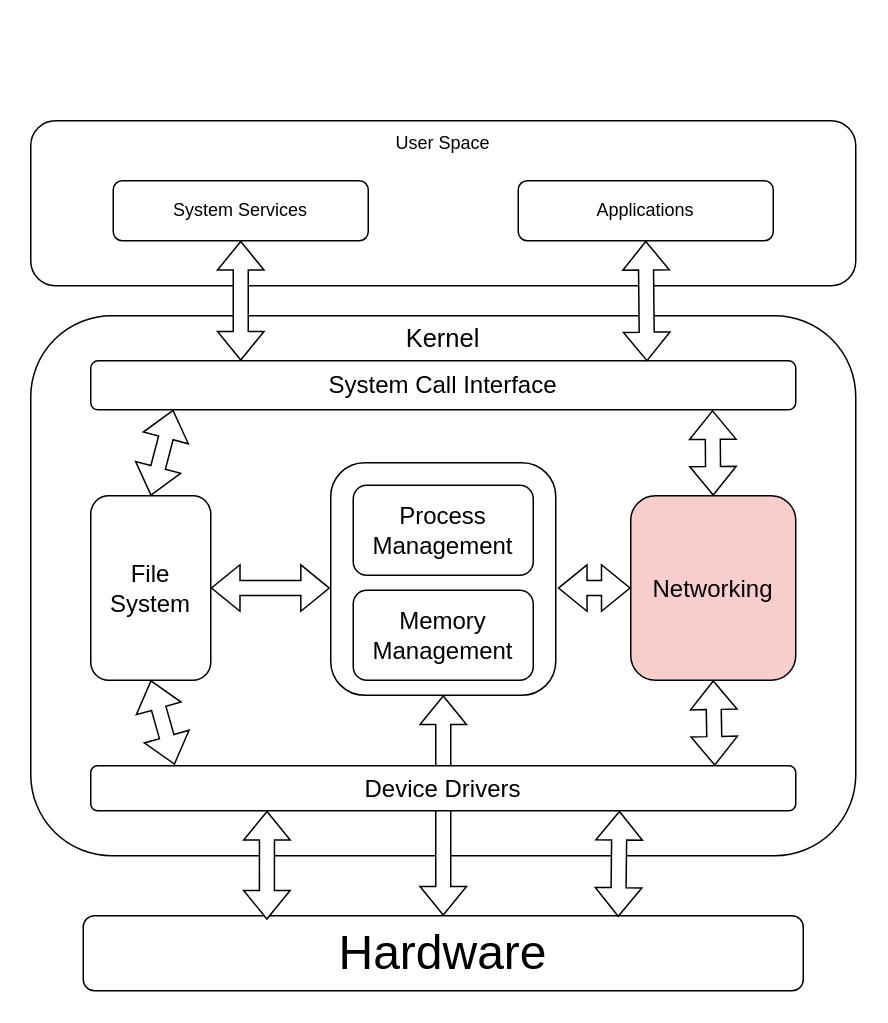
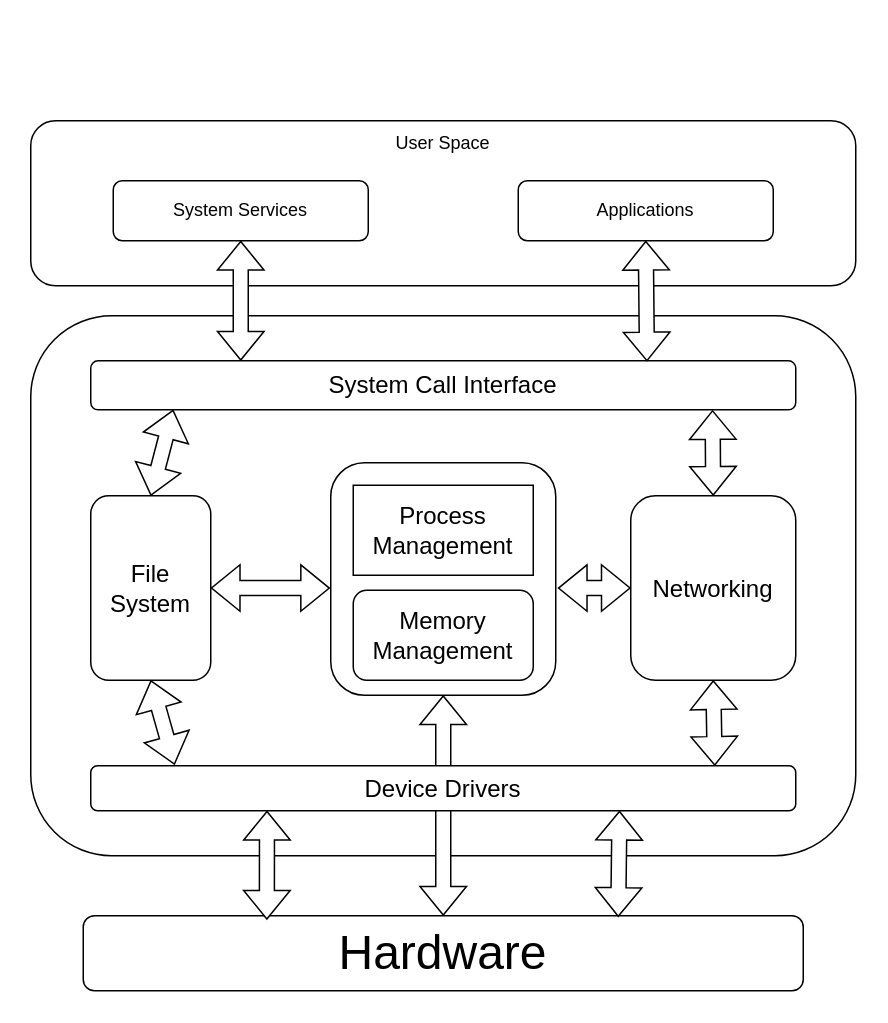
  <mxCell id="0" />
  <mxCell id="1" parent="0" />
  <mxCell id="2" value="&lt;font style=&quot;font-size: 32px;&quot;&gt;Hardware&lt;/font&gt;" style="rounded=1;whiteSpace=wrap;html=1;" vertex="1" parent="1"><mxGeometry x="55" y="610" width="480" height="50" as="geometry" /></mxCell>
  <mxCell id="3" value="" style="group" vertex="1" connectable="0" parent="1"><mxGeometry x="20" y="130" width="550" height="440" as="geometry" /></mxCell>
  <mxCell id="4" value="" style="group" vertex="1" connectable="0" parent="3"><mxGeometry y="80" width="550" height="360" as="geometry" /></mxCell>
  <mxCell id="5" value="" style="rounded=1;whiteSpace=wrap;html=1;" vertex="1" parent="4"><mxGeometry width="550" height="360.0" as="geometry" /></mxCell>
- <mxCell id="6" value="&lt;font style=&quot;font-size: 17px;&quot;&gt;Kernel&lt;/font&gt;" style="text;html=1;strokeColor=none;fillColor=none;align=center;verticalAlign=middle;whiteSpace=wrap;rounded=0;" vertex="1" parent="4"><mxGeometry x="245" y="6.545" width="60" height="19.636" as="geometry" /></mxCell>
  <mxCell id="7" value="&lt;font style=&quot;font-size: 16px;&quot;&gt;System Call Interface&lt;/font&gt;" style="rounded=1;whiteSpace=wrap;html=1;" vertex="1" parent="4"><mxGeometry x="40" y="29.999" width="470" height="32.727" as="geometry" /></mxCell>
  <mxCell id="8" value="&lt;font style=&quot;font-size: 16px;&quot;&gt;File System&lt;/font&gt;" style="rounded=1;whiteSpace=wrap;html=1;" vertex="1" parent="3"><mxGeometry x="40" y="200" width="80" height="123" as="geometry" /></mxCell>
  <mxCell id="9" value="" style="group" vertex="1" connectable="0" parent="3"><mxGeometry x="200" y="178" width="150" height="155" as="geometry" /></mxCell>
  <mxCell id="10" value="" style="rounded=1;whiteSpace=wrap;html=1;" vertex="1" parent="9"><mxGeometry width="150" height="155" as="geometry" /></mxCell>
- <mxCell id="11" value="&lt;font style=&quot;font-size: 16px;&quot;&gt;Process Management&lt;/font&gt;" style="rounded=1;whiteSpace=wrap;html=1;" vertex="1" parent="9"><mxGeometry x="15" y="15" width="120" height="60" as="geometry" /></mxCell>
+ <mxCell id="11" value="&lt;font style=&quot;font-size: 16px;&quot;&gt;Process Management&lt;/font&gt;" style="whiteSpace=wrap;html=1;rounded=0;" vertex="1" parent="9"><mxGeometry x="15" y="15" width="120" height="60" as="geometry" /></mxCell>
  <mxCell id="12" value="&lt;font style=&quot;font-size: 16px;&quot;&gt;Memory Management&lt;/font&gt;" style="rounded=1;whiteSpace=wrap;html=1;" vertex="1" parent="9"><mxGeometry x="15" y="85" width="120" height="60" as="geometry" /></mxCell>
- <mxCell id="13" value="&lt;font style=&quot;font-size: 16px;&quot;&gt;Networking&lt;/font&gt;" style="rounded=1;whiteSpace=wrap;html=1;fillColor=#f8cecc;" vertex="1" parent="3"><mxGeometry x="400" y="200" width="110" height="123" as="geometry" /></mxCell>
+ <mxCell id="13" value="&lt;font style=&quot;font-size: 16px;&quot;&gt;Networking&lt;/font&gt;" style="rounded=1;whiteSpace=wrap;html=1;" vertex="1" parent="3"><mxGeometry x="400" y="200" width="110" height="123" as="geometry" /></mxCell>
  <mxCell id="14" value="" style="shape=flexArrow;endArrow=classic;startArrow=classic;html=1;rounded=0;exitX=1;exitY=0.5;exitDx=0;exitDy=0;entryX=-0.003;entryY=0.539;entryDx=0;entryDy=0;entryPerimeter=0;" edge="1" parent="3" source="8" target="10"><mxGeometry width="100" height="100" relative="1" as="geometry"><mxPoint x="360" y="351" as="sourcePoint" /><mxPoint x="410" y="350" as="targetPoint" /></mxGeometry></mxCell>
  <mxCell id="15" value="" style="shape=flexArrow;endArrow=classic;startArrow=classic;html=1;rounded=0;entryX=0;entryY=0.5;entryDx=0;entryDy=0;exitX=1.009;exitY=0.539;exitDx=0;exitDy=0;exitPerimeter=0;" edge="1" parent="3" source="10" target="13"><mxGeometry width="100" height="100" relative="1" as="geometry"><mxPoint x="190" y="200" as="sourcePoint" /><mxPoint x="290" y="100" as="targetPoint" /></mxGeometry></mxCell>
  <mxCell id="16" value="" style="shape=flexArrow;endArrow=classic;startArrow=classic;html=1;rounded=0;entryX=0.255;entryY=0.053;entryDx=0;entryDy=0;exitX=0.25;exitY=1;exitDx=0;exitDy=0;entryPerimeter=0;fillColor=default;" edge="1" parent="3" target="2"><mxGeometry width="100" height="100" relative="1" as="geometry"><mxPoint x="157.5" y="410" as="sourcePoint" /><mxPoint x="295" y="410" as="targetPoint" /></mxGeometry></mxCell>
  <mxCell id="17" value="" style="shape=flexArrow;endArrow=classic;startArrow=classic;html=1;rounded=0;exitX=0.5;exitY=0;exitDx=0;exitDy=0;entryX=0.117;entryY=0.995;entryDx=0;entryDy=0;entryPerimeter=0;" edge="1" parent="3" source="8" target="7"><mxGeometry width="100" height="100" relative="1" as="geometry"><mxPoint x="160" y="272" as="sourcePoint" /><mxPoint x="210" y="272" as="targetPoint" /></mxGeometry></mxCell>
  <mxCell id="18" value="" style="shape=flexArrow;endArrow=classic;startArrow=classic;html=1;rounded=0;entryX=0.5;entryY=0;entryDx=0;entryDy=0;exitX=0.882;exitY=1.005;exitDx=0;exitDy=0;exitPerimeter=0;" edge="1" parent="3" source="7" target="13"><mxGeometry width="100" height="100" relative="1" as="geometry"><mxPoint x="361" y="272" as="sourcePoint" /><mxPoint x="410" y="272" as="targetPoint" /></mxGeometry></mxCell>
  <mxCell id="19" value="" style="shape=flexArrow;endArrow=classic;startArrow=classic;html=1;rounded=0;exitX=0.5;exitY=1;exitDx=0;exitDy=0;entryX=0.5;entryY=0;entryDx=0;entryDy=0;fillColor=default;" edge="1" parent="1" source="10" target="2"><mxGeometry width="100" height="100" relative="1" as="geometry"><mxPoint x="-50" y="146" as="sourcePoint" /><mxPoint x="-50" y="200" as="targetPoint" /></mxGeometry></mxCell>
  <mxCell id="20" value="&lt;font style=&quot;font-size: 16px;&quot;&gt;Device Drivers&lt;/font&gt;" style="rounded=1;whiteSpace=wrap;html=1;" vertex="1" parent="1"><mxGeometry x="60" y="510" width="470" height="30" as="geometry" /></mxCell>
  <mxCell id="21" value="" style="shape=flexArrow;endArrow=classic;startArrow=classic;html=1;rounded=0;exitX=0.75;exitY=1;exitDx=0;exitDy=0;fillColor=default;entryX=0.743;entryY=0.016;entryDx=0;entryDy=0;entryPerimeter=0;" edge="1" parent="1" source="20" target="2"><mxGeometry width="100" height="100" relative="1" as="geometry"><mxPoint x="187.5" y="550" as="sourcePoint" /><mxPoint x="400" y="600" as="targetPoint" /></mxGeometry></mxCell>
  <mxCell id="22" value="" style="shape=flexArrow;endArrow=classic;startArrow=classic;html=1;rounded=0;exitX=0.5;exitY=1;exitDx=0;exitDy=0;entryX=0.119;entryY=-0.023;entryDx=0;entryDy=0;entryPerimeter=0;" edge="1" parent="1" source="8" target="20"><mxGeometry width="100" height="100" relative="1" as="geometry"><mxPoint x="180" y="461" as="sourcePoint" /><mxPoint x="110" y="510" as="targetPoint" /></mxGeometry></mxCell>
  <mxCell id="23" value="" style="shape=flexArrow;endArrow=classic;startArrow=classic;html=1;rounded=0;exitX=0.5;exitY=1;exitDx=0;exitDy=0;" edge="1" parent="1" source="13"><mxGeometry width="100" height="100" relative="1" as="geometry"><mxPoint x="305" y="486" as="sourcePoint" /><mxPoint x="476" y="510" as="targetPoint" /></mxGeometry></mxCell>
  <mxCell id="24" value="" style="group" vertex="1" connectable="0" parent="1"><mxGeometry x="20" y="20" width="550" height="170" as="geometry" /></mxCell>
  <mxCell id="25" value="" style="rounded=1;whiteSpace=wrap;html=1;" vertex="1" parent="24"><mxGeometry y="60" width="550" height="110" as="geometry" /></mxCell>
  <mxCell id="26" value="User Space" style="text;html=1;strokeColor=none;fillColor=none;align=center;verticalAlign=middle;whiteSpace=wrap;rounded=0;" vertex="1" parent="24"><mxGeometry x="237" y="60" width="76" height="30" as="geometry" /></mxCell>
  <mxCell id="27" value="Applications" style="rounded=1;whiteSpace=wrap;html=1;" vertex="1" parent="24"><mxGeometry x="325" y="100" width="170" height="40" as="geometry" /></mxCell>
  <mxCell id="28" value="System Services" style="rounded=1;whiteSpace=wrap;html=1;" vertex="1" parent="24"><mxGeometry x="55" y="100" width="170" height="40" as="geometry" /></mxCell>
  <mxCell id="29" value="" style="shape=flexArrow;endArrow=classic;startArrow=classic;html=1;rounded=0;entryX=0.5;entryY=1;entryDx=0;entryDy=0;fillColor=default;" edge="1" parent="1" target="28"><mxGeometry width="100" height="100" relative="1" as="geometry"><mxPoint x="160" y="240" as="sourcePoint" /><mxPoint x="125" y="283" as="targetPoint" /></mxGeometry></mxCell>
  <mxCell id="30" value="" style="shape=flexArrow;endArrow=classic;startArrow=classic;html=1;rounded=0;exitX=0.789;exitY=0.013;exitDx=0;exitDy=0;entryX=0.5;entryY=1;entryDx=0;entryDy=0;exitPerimeter=0;fillColor=default;" edge="1" parent="1" source="7" target="27"><mxGeometry width="100" height="100" relative="1" as="geometry"><mxPoint x="135" y="350" as="sourcePoint" /><mxPoint x="135" y="293" as="targetPoint" /></mxGeometry></mxCell>
